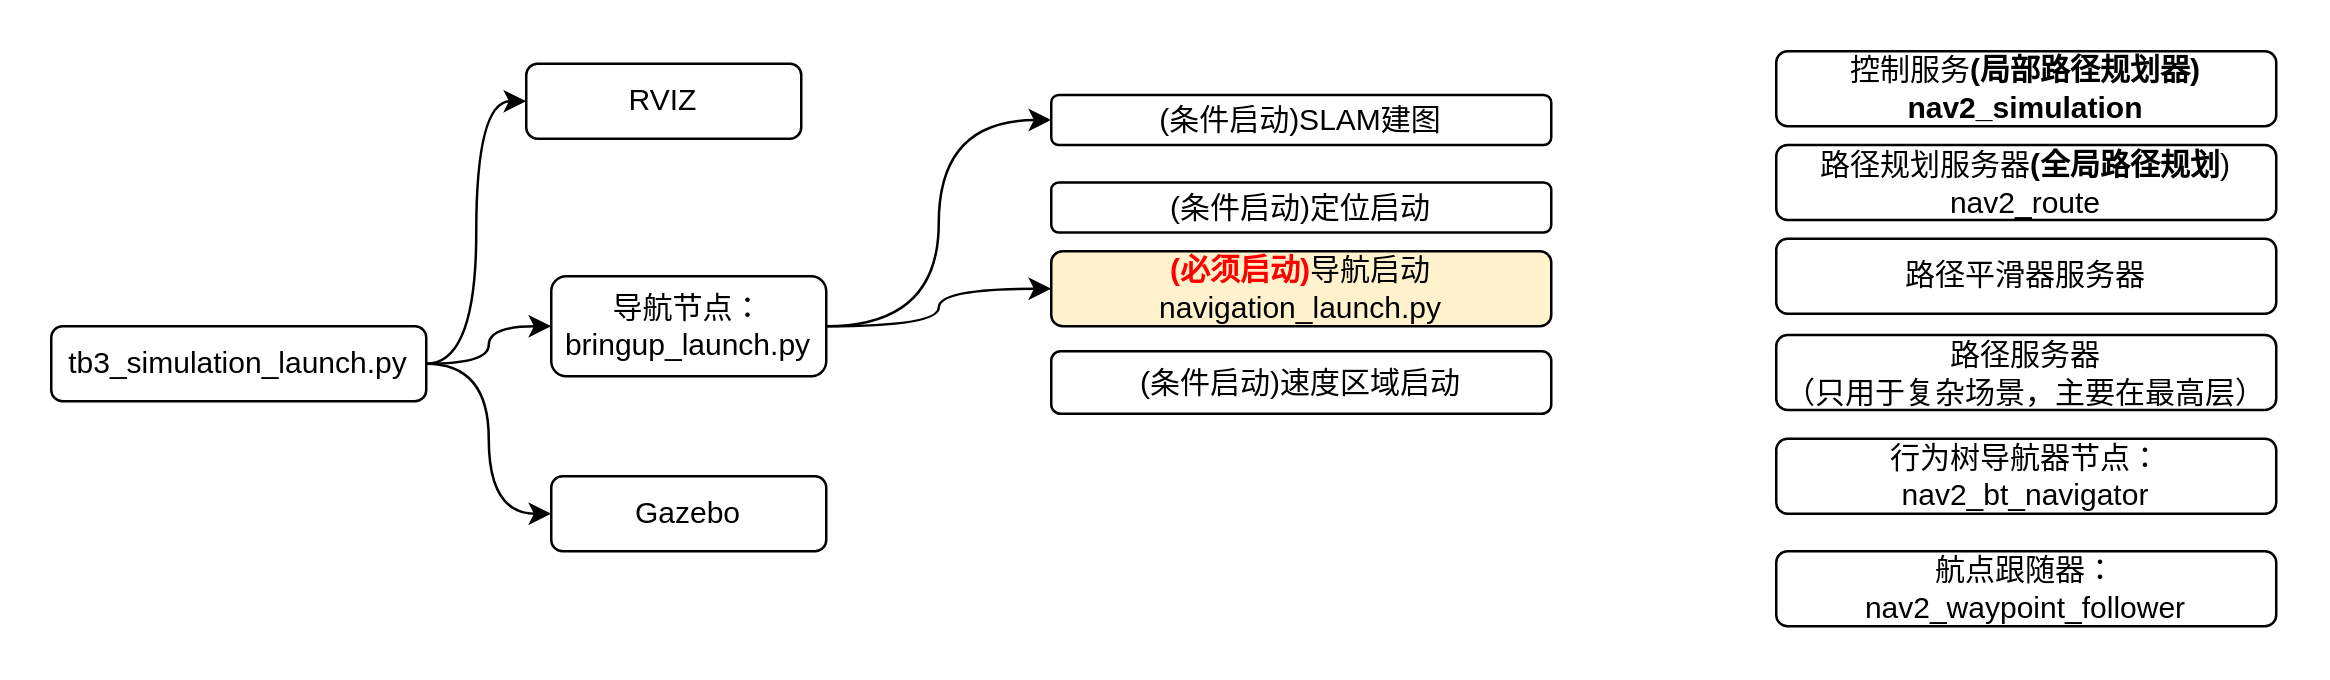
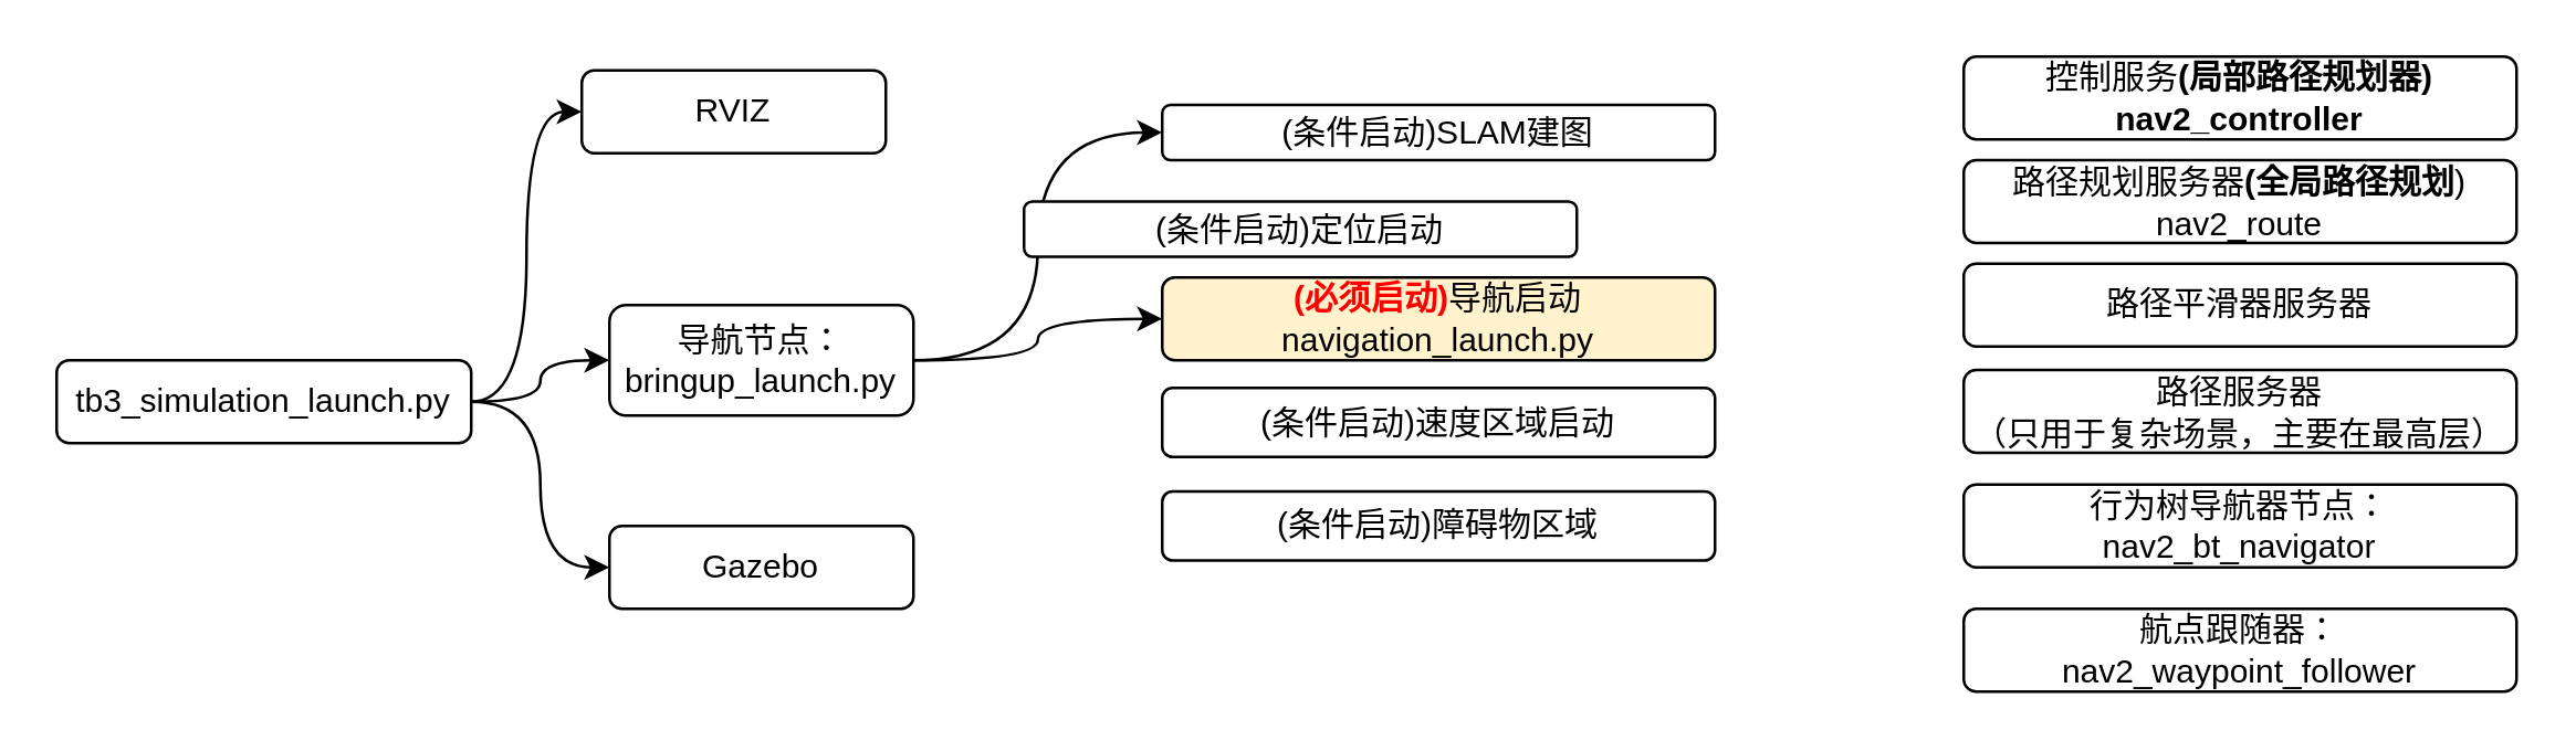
  <mxCell id="0" />
  <mxCell id="1" parent="0" />
  <mxCell id="2" style="edgeStyle=orthogonalEdgeStyle;curved=1;rounded=0;orthogonalLoop=1;jettySize=auto;html=1;exitX=1;exitY=0.5;exitDx=0;exitDy=0;entryX=0;entryY=0.5;entryDx=0;entryDy=0;" edge="1" parent="1" source="5" target="6"><mxGeometry relative="1" as="geometry" /></mxCell>
  <mxCell id="3" style="edgeStyle=orthogonalEdgeStyle;curved=1;rounded=0;orthogonalLoop=1;jettySize=auto;html=1;exitX=1;exitY=0.5;exitDx=0;exitDy=0;entryX=0;entryY=0.5;entryDx=0;entryDy=0;" edge="1" parent="1" source="5" target="9"><mxGeometry relative="1" as="geometry" /></mxCell>
  <mxCell id="4" style="edgeStyle=orthogonalEdgeStyle;curved=1;rounded=0;orthogonalLoop=1;jettySize=auto;html=1;exitX=1;exitY=0.5;exitDx=0;exitDy=0;entryX=0;entryY=0.5;entryDx=0;entryDy=0;" edge="1" parent="1" source="5" target="10"><mxGeometry relative="1" as="geometry" /></mxCell>
  <mxCell id="5" value="tb3_simulation_launch.py" style="rounded=1;whiteSpace=wrap;html=1;" vertex="1" parent="1"><mxGeometry x="20" y="130" width="150" height="30" as="geometry" /></mxCell>
  <mxCell id="6" value="RVIZ" style="rounded=1;whiteSpace=wrap;html=1;" vertex="1" parent="1"><mxGeometry x="210" y="25" width="110" height="30" as="geometry" /></mxCell>
  <mxCell id="7" style="edgeStyle=orthogonalEdgeStyle;curved=1;rounded=0;orthogonalLoop=1;jettySize=auto;html=1;exitX=1;exitY=0.5;exitDx=0;exitDy=0;entryX=0;entryY=0.5;entryDx=0;entryDy=0;" edge="1" parent="1" source="9" target="11"><mxGeometry relative="1" as="geometry" /></mxCell>
  <mxCell id="8" style="edgeStyle=orthogonalEdgeStyle;curved=1;rounded=0;orthogonalLoop=1;jettySize=auto;html=1;exitX=1;exitY=0.5;exitDx=0;exitDy=0;" edge="1" parent="1" source="9" target="15"><mxGeometry relative="1" as="geometry" /></mxCell>
  <mxCell id="9" value="导航节点：bringup_launch.py" style="rounded=1;whiteSpace=wrap;html=1;" vertex="1" parent="1"><mxGeometry x="220" y="110" width="110" height="40" as="geometry" /></mxCell>
  <mxCell id="10" value="Gazebo" style="rounded=1;whiteSpace=wrap;html=1;" vertex="1" parent="1"><mxGeometry x="220" y="190" width="110" height="30" as="geometry" /></mxCell>
  <mxCell id="11" value="(条件启动)SLAM建图" style="rounded=1;whiteSpace=wrap;html=1;" vertex="1" parent="1"><mxGeometry x="420" y="37.5" width="200" height="20" as="geometry" /></mxCell>
- <mxCell id="12" value="(条件启动)定位启动" style="rounded=1;whiteSpace=wrap;html=1;" vertex="1" parent="1"><mxGeometry x="420" y="72.5" width="200" height="20" as="geometry" /></mxCell>
+ <mxCell id="12" value="(条件启动)定位启动" style="rounded=1;whiteSpace=wrap;html=1;" vertex="1" parent="1"><mxGeometry x="370" y="72.5" width="200" height="20" as="geometry" /></mxCell>
+ <mxCell id="13" value="(条件启动)障碍物区域" style="rounded=1;whiteSpace=wrap;html=1;" vertex="1" parent="1"><mxGeometry x="420" y="177.5" width="200" height="25" as="geometry" /></mxCell>
  <mxCell id="14" value="(条件启动)速度区域启动" style="rounded=1;whiteSpace=wrap;html=1;" vertex="1" parent="1"><mxGeometry x="420" y="140" width="200" height="25" as="geometry" /></mxCell>
  <mxCell id="15" value="&lt;b&gt;&lt;font style=&quot;color: rgb(255, 0, 0);&quot;&gt;(必须启动)&lt;/font&gt;&lt;/b&gt;导航启动navigation_launch.py" style="rounded=1;whiteSpace=wrap;html=1;fillColor=#fff2cc;" vertex="1" parent="1"><mxGeometry x="420" y="100" width="200" height="30" as="geometry" /></mxCell>
- <mxCell id="16" value="&lt;font&gt;&lt;font style=&quot;color: rgb(0, 0, 0);&quot;&gt;&lt;font style=&quot;color: rgb(0, 0, 0);&quot;&gt;控制服务&lt;/font&gt;&lt;b style=&quot;color: light-dark(rgb(0, 0, 0), rgb(237, 237, 237));&quot;&gt;(局部路径规划器)&lt;/b&gt;&lt;br&gt;&lt;b&gt;nav2_simulation&lt;/b&gt;&lt;/font&gt;&lt;/font&gt;" style="rounded=1;whiteSpace=wrap;html=1;strokeColor=#000000;fontStyle=0" vertex="1" parent="1"><mxGeometry x="710" y="20" width="200" height="30" as="geometry" /></mxCell>
+ <mxCell id="16" value="&lt;font&gt;&lt;font style=&quot;color: rgb(0, 0, 0);&quot;&gt;&lt;font style=&quot;color: rgb(0, 0, 0);&quot;&gt;控制服务&lt;/font&gt;&lt;b style=&quot;color: light-dark(rgb(0, 0, 0), rgb(237, 237, 237));&quot;&gt;(局部路径规划器)&lt;/b&gt;&lt;br&gt;&lt;b&gt;nav2_controller&lt;/b&gt;&lt;/font&gt;&lt;/font&gt;" style="rounded=1;whiteSpace=wrap;html=1;strokeColor=#000000;fontStyle=0" vertex="1" parent="1"><mxGeometry x="710" y="20" width="200" height="30" as="geometry" /></mxCell>
  <mxCell id="17" value="&lt;font style=&quot;color: rgb(0, 0, 0);&quot;&gt;&lt;font style=&quot;color: rgb(0, 0, 0);&quot;&gt;路径规划服务器&lt;/font&gt;&lt;b style=&quot;color: light-dark(rgb(0, 0, 0), rgb(237, 237, 237));&quot;&gt;(全局路径规划&lt;/b&gt;&lt;font style=&quot;color: rgb(0, 0, 0);&quot;&gt;)&lt;/font&gt;&lt;br&gt;nav2_route&lt;/font&gt;" style="rounded=1;whiteSpace=wrap;html=1;strokeColor=#000000;fontStyle=0" vertex="1" parent="1"><mxGeometry x="710" y="57.5" width="200" height="30" as="geometry" /></mxCell>
  <mxCell id="18" value="&lt;span&gt;路径平滑器服务器&lt;/span&gt;" style="rounded=1;whiteSpace=wrap;html=1;strokeColor=#000000;fontStyle=0" vertex="1" parent="1"><mxGeometry x="710" y="95" width="200" height="30" as="geometry" /></mxCell>
  <mxCell id="19" value="&lt;span&gt;路径服务器&lt;br&gt;（只用于复杂场景，主要在最高层）&lt;/span&gt;" style="rounded=1;whiteSpace=wrap;html=1;strokeColor=#000000;fontStyle=0" vertex="1" parent="1"><mxGeometry x="710" y="133.5" width="200" height="30" as="geometry" /></mxCell>
  <mxCell id="20" value="行为树导航器节点：&lt;br&gt;nav2_bt_navigator" style="rounded=1;whiteSpace=wrap;html=1;strokeColor=#000000;fontStyle=0" vertex="1" parent="1"><mxGeometry x="710" y="175" width="200" height="30" as="geometry" /></mxCell>
  <mxCell id="21" value="航点跟随器：nav2_waypoint_follower" style="rounded=1;whiteSpace=wrap;html=1;strokeColor=#000000;fontStyle=0" vertex="1" parent="1"><mxGeometry x="710" y="220" width="200" height="30" as="geometry" /></mxCell>
